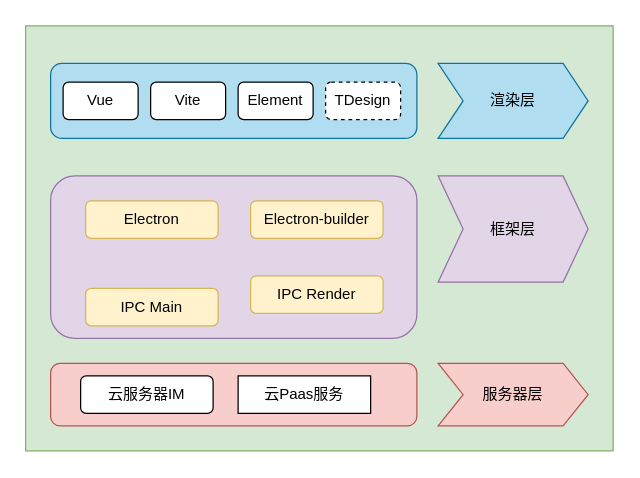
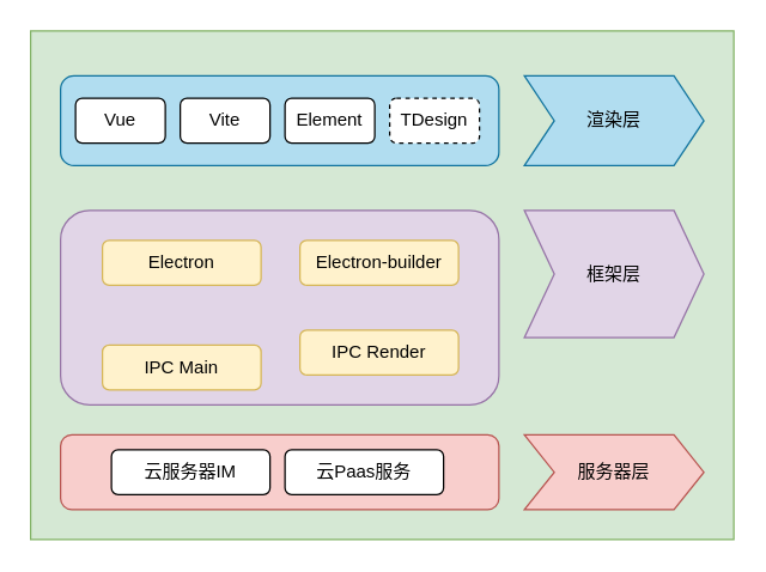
  <mxCell id="0" />
  <mxCell id="1" parent="0" />
  <mxCell id="2" value="" style="rounded=0;whiteSpace=wrap;html=1;fillColor=#d5e8d4;strokeColor=#82b366;" vertex="1" parent="1"><mxGeometry x="20" y="20" width="470" height="340" as="geometry" /></mxCell>
  <mxCell id="3" value="" style="rounded=1;whiteSpace=wrap;html=1;fillColor=#f8cecc;strokeColor=#b85450;" vertex="1" parent="1"><mxGeometry x="40" y="290" width="293" height="50" as="geometry" /></mxCell>
- <mxCell id="4" value="云服务器IM" style="rounded=1;whiteSpace=wrap;html=1;" vertex="1" parent="1"><mxGeometry x="64" y="300" width="106" height="30" as="geometry" /></mxCell>
- <mxCell id="5" value="云Paas服务" style="whiteSpace=wrap;html=1;rounded=0;" vertex="1" parent="1"><mxGeometry x="190" y="300" width="106" height="30" as="geometry" /></mxCell>
+ <mxCell id="4" value="云服务器IM" style="rounded=1;whiteSpace=wrap;html=1;" vertex="1" parent="1"><mxGeometry x="74" y="300" width="106" height="30" as="geometry" /></mxCell>
+ <mxCell id="5" value="云Paas服务" style="rounded=1;whiteSpace=wrap;html=1;" vertex="1" parent="1"><mxGeometry x="190" y="300" width="106" height="30" as="geometry" /></mxCell>
  <mxCell id="6" value="服务器层" style="shape=step;perimeter=stepPerimeter;whiteSpace=wrap;html=1;fixedSize=1;fillColor=#f8cecc;strokeColor=#b85450;" vertex="1" parent="1"><mxGeometry x="350" y="290" width="120" height="50" as="geometry" /></mxCell>
  <mxCell id="7" value="框架层" style="shape=step;perimeter=stepPerimeter;whiteSpace=wrap;html=1;fixedSize=1;fillColor=#e1d5e7;strokeColor=#9673a6;" vertex="1" parent="1"><mxGeometry x="350" y="140" width="120" height="85" as="geometry" /></mxCell>
  <mxCell id="8" value="" style="rounded=1;whiteSpace=wrap;html=1;fillColor=#e1d5e7;strokeColor=#9673a6;" vertex="1" parent="1"><mxGeometry x="40" y="140" width="293" height="130" as="geometry" /></mxCell>
  <mxCell id="9" value="Electron" style="rounded=1;whiteSpace=wrap;html=1;fillColor=#fff2cc;strokeColor=#d6b656;" vertex="1" parent="1"><mxGeometry x="68" y="160" width="106" height="30" as="geometry" /></mxCell>
  <mxCell id="10" value="Electron-builder" style="rounded=1;whiteSpace=wrap;html=1;fillColor=#fff2cc;strokeColor=#d6b656;" vertex="1" parent="1"><mxGeometry x="200" y="160" width="106" height="30" as="geometry" /></mxCell>
  <mxCell id="11" value="IPC Main" style="rounded=1;whiteSpace=wrap;html=1;fillColor=#fff2cc;strokeColor=#d6b656;" vertex="1" parent="1"><mxGeometry x="68" y="230" width="106" height="30" as="geometry" /></mxCell>
  <mxCell id="12" value="IPC Render" style="rounded=1;whiteSpace=wrap;html=1;fillColor=#fff2cc;strokeColor=#d6b656;" vertex="1" parent="1"><mxGeometry x="200" y="220" width="106" height="30" as="geometry" /></mxCell>
  <mxCell id="13" value="渲染层" style="shape=step;perimeter=stepPerimeter;whiteSpace=wrap;html=1;fixedSize=1;fillColor=#b1ddf0;strokeColor=#10739e;" vertex="1" parent="1"><mxGeometry x="350" y="50" width="120" height="60" as="geometry" /></mxCell>
  <mxCell id="14" value="" style="rounded=1;whiteSpace=wrap;html=1;fillColor=#b1ddf0;strokeColor=#10739e;" vertex="1" parent="1"><mxGeometry x="40" y="50" width="293" height="60" as="geometry" /></mxCell>
  <mxCell id="15" value="Vue" style="rounded=1;whiteSpace=wrap;html=1;" vertex="1" parent="1"><mxGeometry x="50" y="65" width="60" height="30" as="geometry" /></mxCell>
  <mxCell id="16" value="Vite" style="rounded=1;whiteSpace=wrap;html=1;" vertex="1" parent="1"><mxGeometry x="120" y="65" width="60" height="30" as="geometry" /></mxCell>
  <mxCell id="17" value="Element" style="rounded=1;whiteSpace=wrap;html=1;" vertex="1" parent="1"><mxGeometry x="190" y="65" width="60" height="30" as="geometry" /></mxCell>
  <mxCell id="18" value="TDesign" style="rounded=1;whiteSpace=wrap;html=1;dashed=1;" vertex="1" parent="1"><mxGeometry x="260" y="65" width="60" height="30" as="geometry" /></mxCell>
